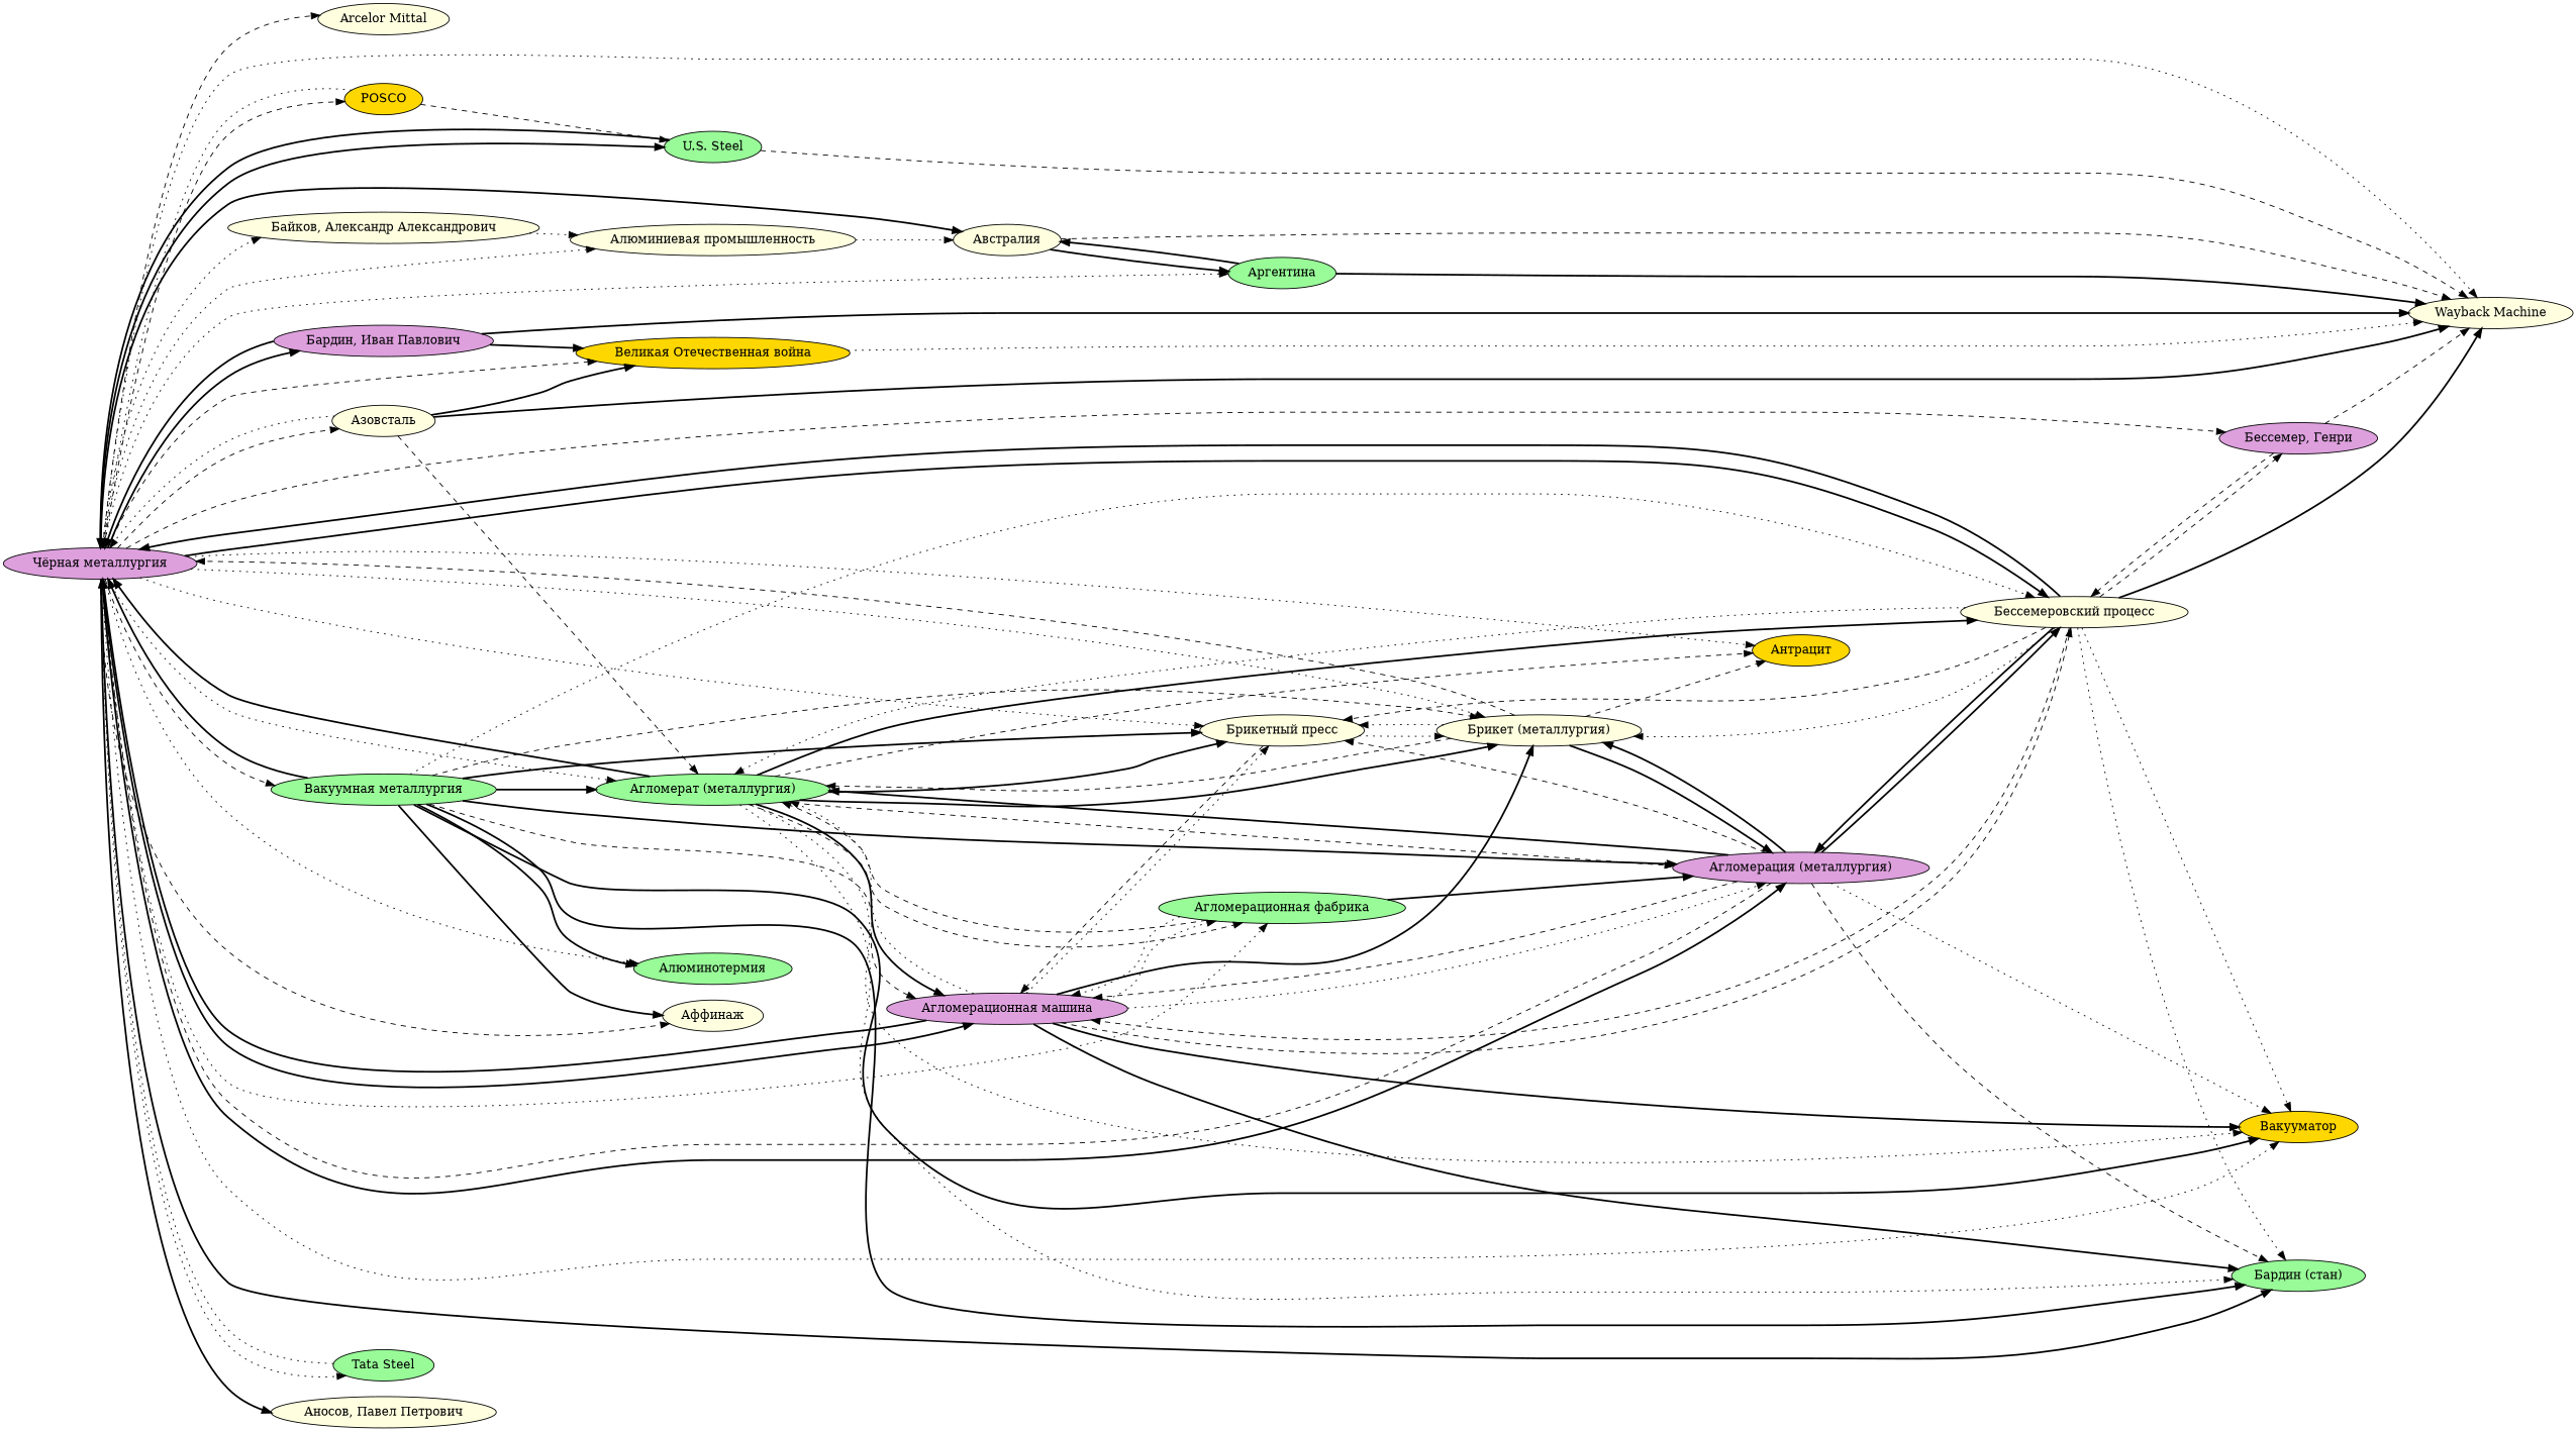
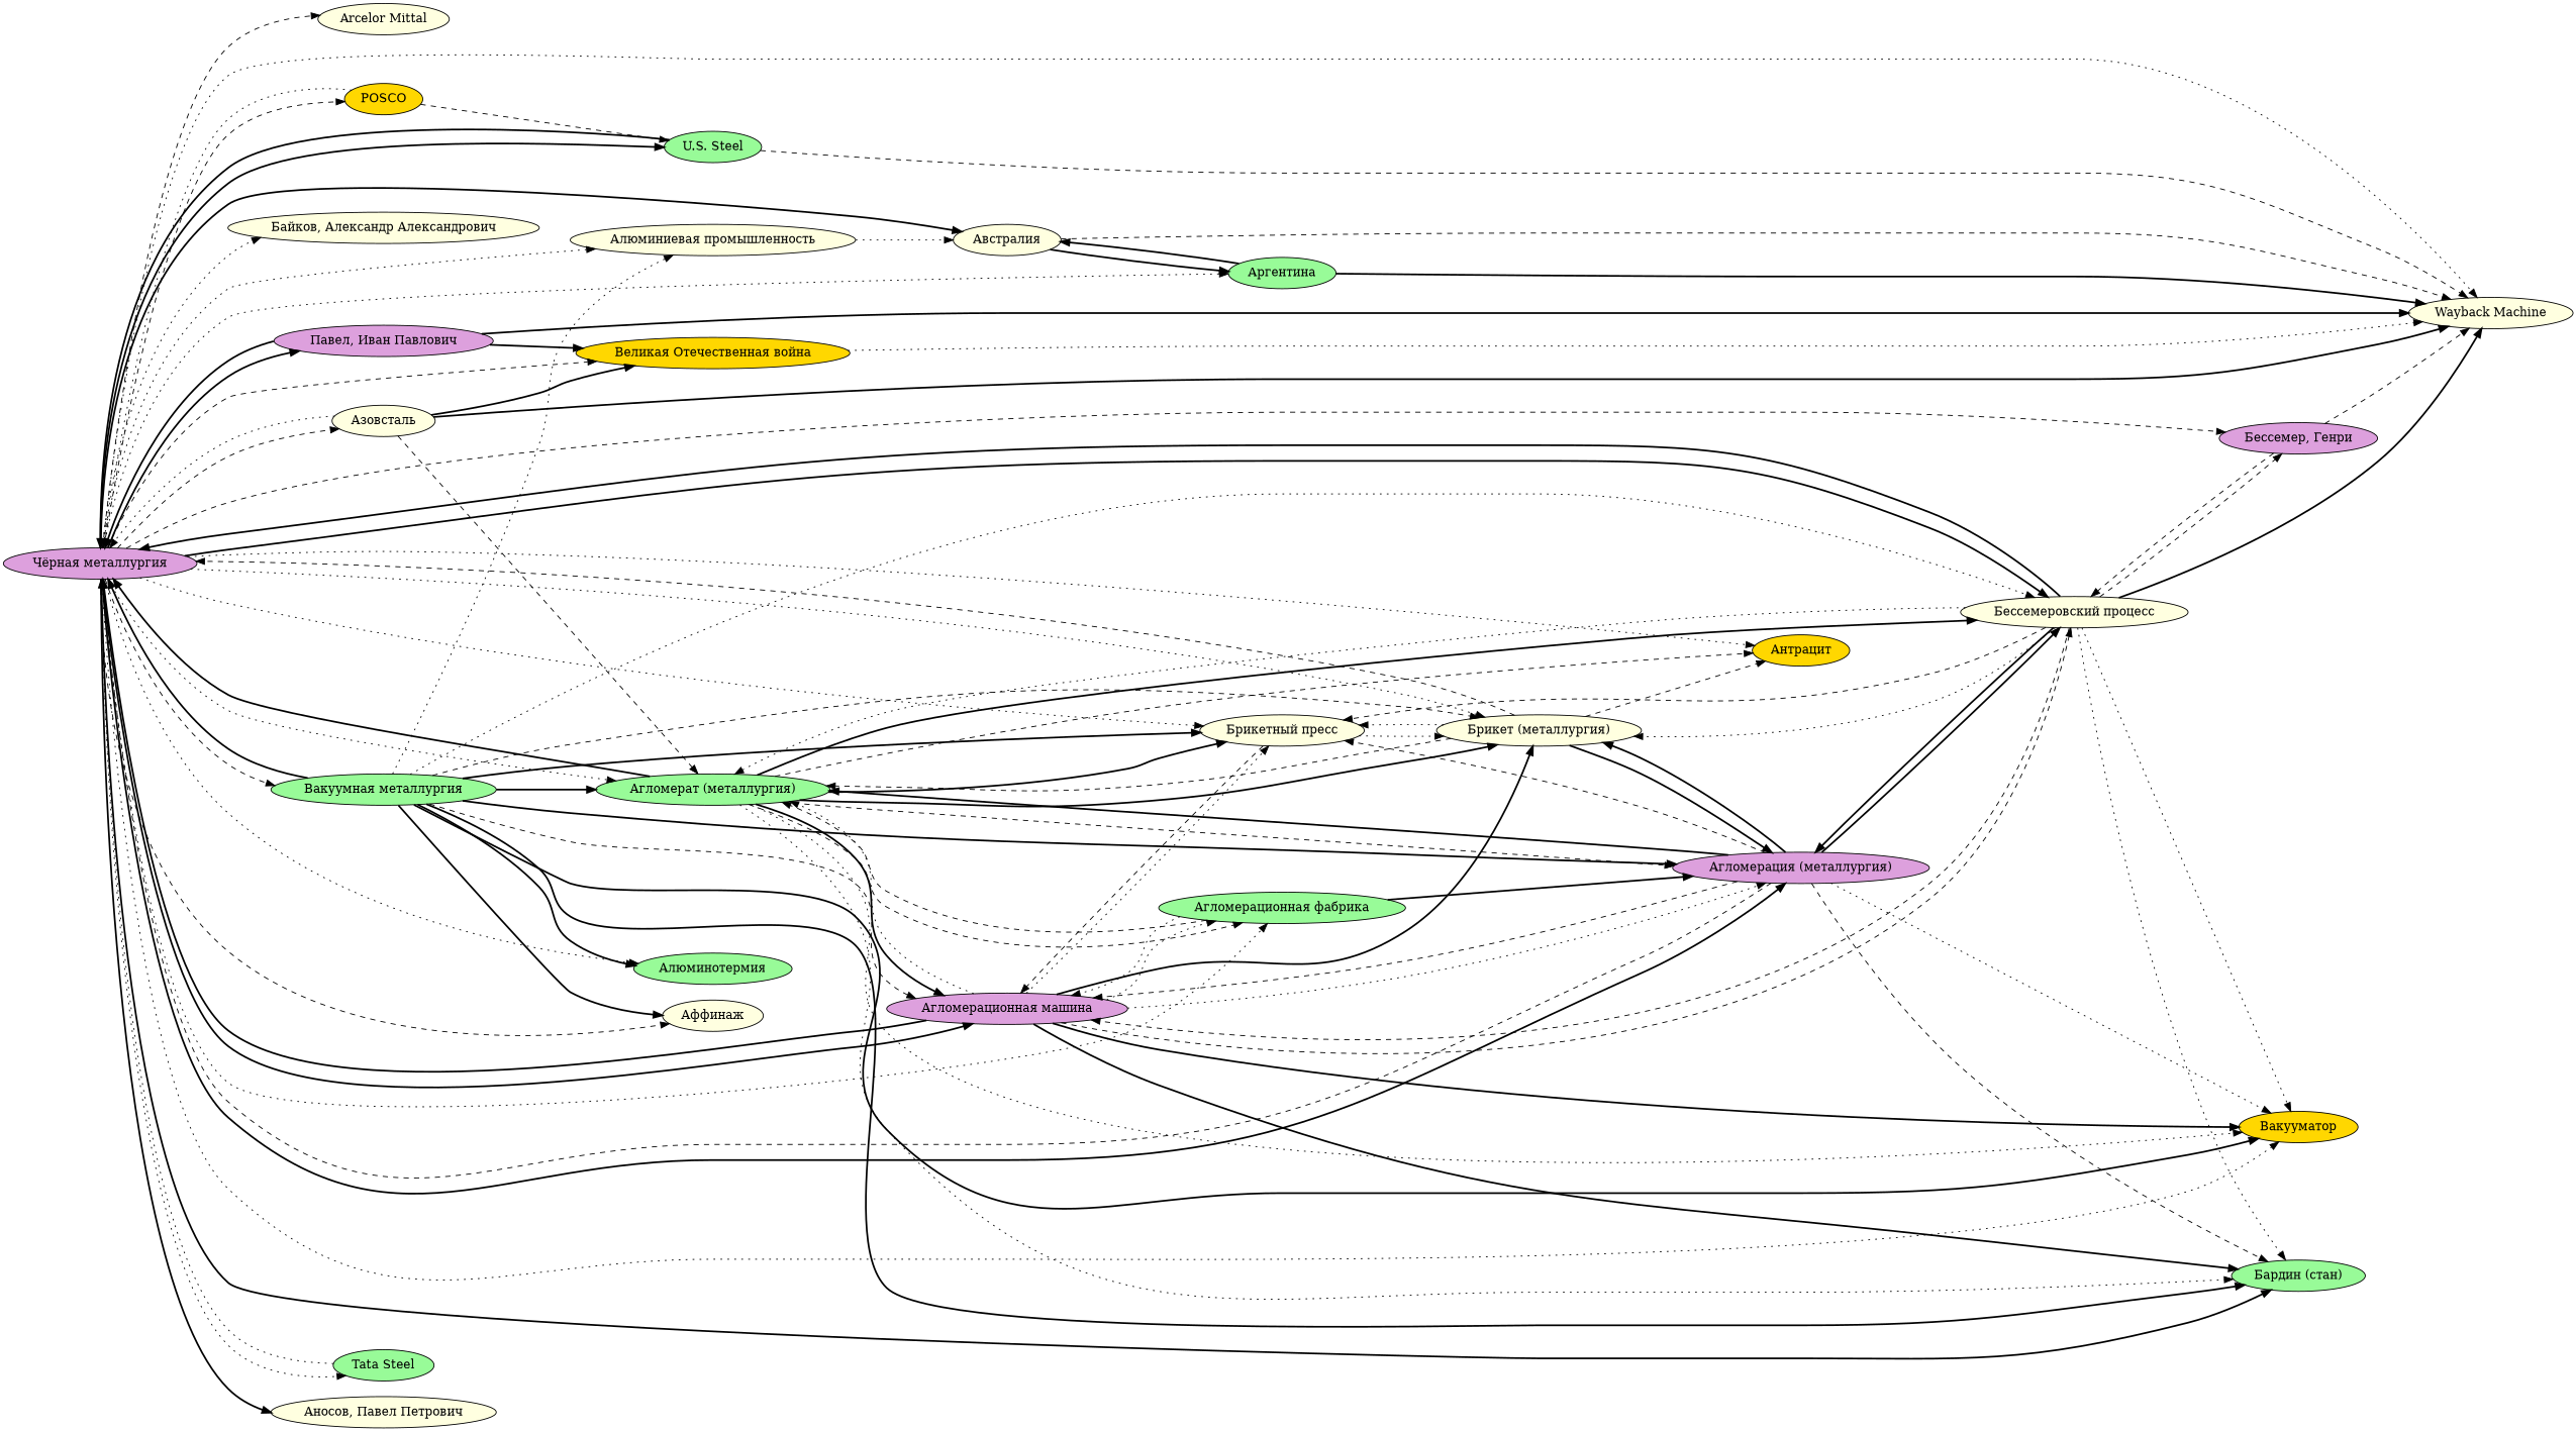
  digraph {
    rankdir=LR
    node [fillcolor=lightyellow style=filled]
    edge [style=bold]
    n1 [fillcolor=plum label="Чёрная металлургия"]
    n2 [label="Arcelor Mittal"]
    n3 [fillcolor=gold label=POSCO]
    n4 [fillcolor=palegreen label="Tata Steel"]
    n5 [fillcolor=palegreen label="U.S. Steel"]
    n6 [label="Wayback Machine"]
    n7 [label="Австралия"]
    n8 [fillcolor=palegreen label="Агломерат (металлургия)"]
    n9 [fillcolor=plum label="Агломерационная машина"]
    n10 [fillcolor=palegreen label="Агломерационная фабрика"]
    n11 [fillcolor=plum label="Агломерация (металлургия)"]
    n12 [label="Азовсталь"]
    n13 [label="Алюминиевая промышленность"]
    n14 [fillcolor=palegreen label="Алюминотермия"]
    n15 [label="Аносов, Павел Петрович"]
    n16 [fillcolor=gold label="Антрацит"]
    n17 [fillcolor=palegreen label="Аргентина"]
    n18 [label="Аффинаж"]
    n19 [label="Байков, Александр Александрович"]
-   n20 [fillcolor=plum label="Бардин, Иван Павлович"]
+   n20 [fillcolor=plum label="Павел, Иван Павлович"]
    n21 [fillcolor=plum label="Бессемер, Генри"]
    n22 [label="Бессемеровский процесс"]
    n23 [fillcolor=palegreen label="Бардин (стан)"]
    n24 [label="Брикет (металлургия)"]
    n25 [label="Брикетный пресс"]
    n26 [fillcolor=gold label="Вакууматор"]
    n27 [fillcolor=palegreen label="Вакуумная металлургия"]
    n28 [fillcolor=gold label="Великая Отечественная война"]
    n1 -> n2 [style=dashed]
    n1 -> n3 [style=dashed]
    n1 -> n4 [style=dotted]
    n1 -> n5
    n1 -> n6 [style=dotted]
    n1 -> n7
    n1 -> n8 [style=dotted]
    n1 -> n9
    n1 -> n10 [style=dotted]
    n1 -> n11
    n1 -> n12 [style=dashed]
    n1 -> n13 [style=dotted]
    n1 -> n14 [style=dotted]
    n1 -> n15
    n1 -> n16 [style=dotted]
    n1 -> n17 [style=dotted]
    n1 -> n18 [style=dashed]
    n1 -> n19 [style=dotted]
    n1 -> n20
    n1 -> n21 [style=dashed]
    n1 -> n22
    n1 -> n23
    n1 -> n24 [style=dotted]
    n1 -> n25 [style=dotted]
    n1 -> n26 [style=dotted]
    n1 -> n27 [style=dashed]
    n1 -> n28 [style=dashed]
    n3 -> n1 [style=dotted]
    n3 -> n5 [style=dashed]
    n4 -> n1 [style=dotted]
    n5 -> n1
    n5 -> n6 [style=dashed]
    n7 -> n6 [style=dashed]
    n7 -> n17
    n8 -> n1
    n8 -> n9
    n8 -> n10 [style=dashed]
    n8 -> n11 [style=dashed]
    n8 -> n16 [style=dashed]
    n8 -> n22
    n8 -> n23 [style=dotted]
    n8 -> n24
    n8 -> n25
    n8 -> n26 [style=dotted]
    n9 -> n1
    n9 -> n8 [style=dotted]
    n9 -> n10 [style=dotted]
    n9 -> n11 [style=dotted]
    n9 -> n22 [style=dashed]
    n9 -> n23
    n9 -> n24
    n9 -> n25 [style=dotted]
    n9 -> n26
    n10 -> n8 [style=dashed]
    n10 -> n9 [style=dotted]
    n10 -> n11
    n11 -> n1 [style=dashed]
    n11 -> n8
    n11 -> n9 [style=dashed]
    n11 -> n22
    n11 -> n23 [style=dashed]
    n11 -> n24
    n11 -> n25 [style=dashed]
    n11 -> n26 [style=dotted]
    n12 -> n1 [style=dotted]
    n12 -> n6
    n12 -> n8 [style=dashed]
    n12 -> n28
    n13 -> n7 [style=dotted]
    n17 -> n6
    n17 -> n7
    n20 -> n1
    n20 -> n6
    n20 -> n28
    n21 -> n6 [style=dashed]
    n21 -> n22 [style=dashed]
    n22 -> n1
    n22 -> n6
    n22 -> n8 [style=dotted]
    n22 -> n9 [style=dashed]
    n22 -> n11
    n22 -> n21 [style=dashed]
    n22 -> n23 [style=dotted]
    n22 -> n24 [style=dotted]
    n22 -> n25 [style=dashed]
    n22 -> n26 [style=dotted]
    n24 -> n1 [style=dashed]
    n24 -> n8 [style=dashed]
    n24 -> n11
    n24 -> n16 [style=dashed]
    n24 -> n25 [style=dotted]
    n25 -> n9 [style=dashed]
    n25 -> n24 [style=dotted]
    n27 -> n1
    n27 -> n8
    n27 -> n9 [style=dashed]
    n27 -> n11
-   n19 -> n13 [style=dotted]
+   n27 -> n13 [style=dotted]
    n27 -> n14
    n27 -> n18
    n27 -> n22 [style=dotted]
    n27 -> n23
    n27 -> n24 [style=dashed]
    n27 -> n25
    n27 -> n26
    n28 -> n6 [style=dotted]
  }
